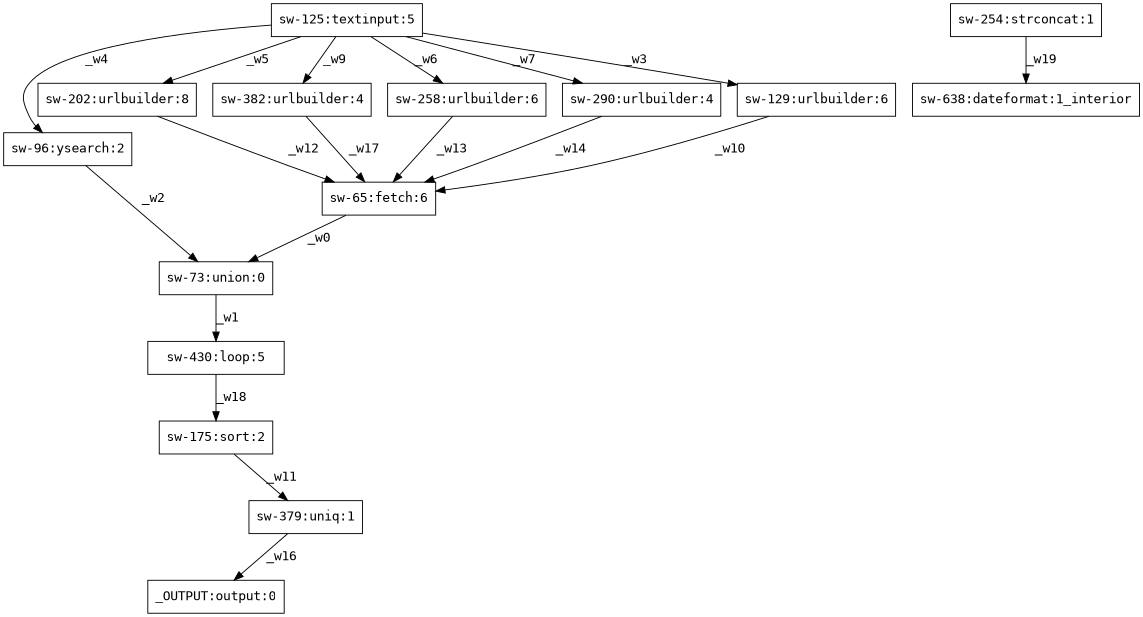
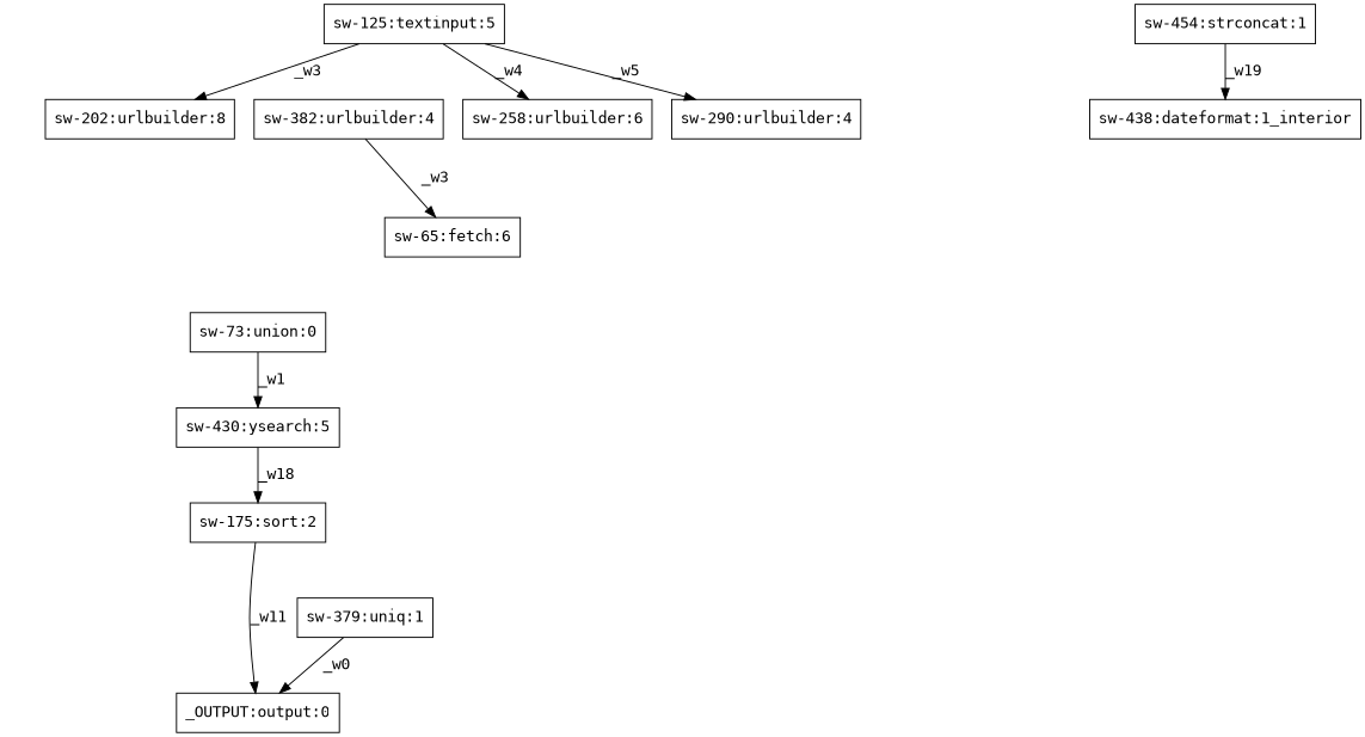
  digraph {
    fontname="DejaVu Sans Mono"
    node [fontname="DejaVu Sans Mono" shape=box]
    edge [fontname="DejaVu Sans Mono"]
-   n1 [label="sw-96:ysearch:2"]
    n2 [label="sw-73:union:0"]
-   n3 [label="sw-430:loop:5"]
+   n3 [label="sw-430:ysearch:5"]
    n4 [label="sw-65:fetch:6"]
    n5 [label="_OUTPUT:output:0"]
-   n6 [label="sw-254:strconcat:1"]
-   n7 [label="sw-638:dateformat:1_interior"]
+   n6 [label="sw-454:strconcat:1"]
+   n7 [label="sw-438:dateformat:1_interior"]
    n8 [label="sw-175:sort:2"]
    n9 [label="sw-379:uniq:1"]
    n10 [label="sw-202:urlbuilder:8"]
    n11 [label="sw-382:urlbuilder:4"]
    n12 [label="sw-125:textinput:5"]
    n13 [label="sw-258:urlbuilder:6"]
    n14 [label="sw-290:urlbuilder:4"]
-   n15 [label="sw-129:urlbuilder:6"]
-   n1 -> n2 [label=_w2]
    n2 -> n3 [label=_w1]
    n3 -> n8 [label=_w18]
-   n4 -> n2 [label=_w0]
    n6 -> n7 [label=_w19]
-   n8 -> n9 [label=_w11]
-   n9 -> n5 [label=_w16]
-   n10 -> n4 [label=_w12]
-   n11 -> n4 [label=_w17]
-   n12 -> n1 [label=_w4]
-   n12 -> n10 [label=_w5]
-   n12 -> n11 [label=_w9]
-   n12 -> n13 [label=_w6]
-   n12 -> n14 [label=_w7]
-   n12 -> n15 [label=_w3]
-   n13 -> n4 [label=_w13]
-   n14 -> n4 [label=_w14]
-   n15 -> n4 [label=_w10]
+   n8 -> n5 [label=_w11]
+   n9 -> n5 [label=_w0]
+   n11 -> n4 [label=_w3]
+   n12 -> n10 [label=_w3]
+   n12 -> n13 [label=_w4]
+   n12 -> n14 [label=_w5]
  }
